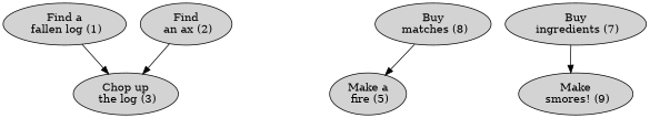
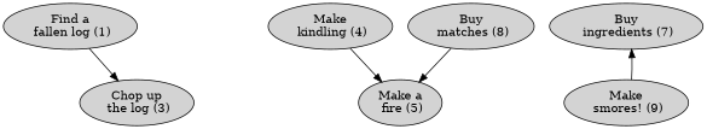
  digraph {
    rankdir=TB
    node [style=filled]
    "Find a\n fallen log (1)"
    "Chop up\n the log (3)"
-   "Find\n an ax (2)"
+   "Make\n kindling (4)"
    "Make a\n fire (5)"
    "Buy\n matches (8)"
    "Buy\n ingredients (7)"
    "Make\n smores! (9)"
    "Find a\n fallen log (1)" -> "Chop up\n the log (3)"
-   "Find\n an ax (2)" -> "Chop up\n the log (3)"
+   "Make\n kindling (4)" -> "Make a\n fire (5)"
    "Buy\n matches (8)" -> "Make a\n fire (5)"
-   "Buy\n ingredients (7)" -> "Make\n smores! (9)"
+   "Make\n smores! (9)" -> "Buy\n ingredients (7)"
  }
